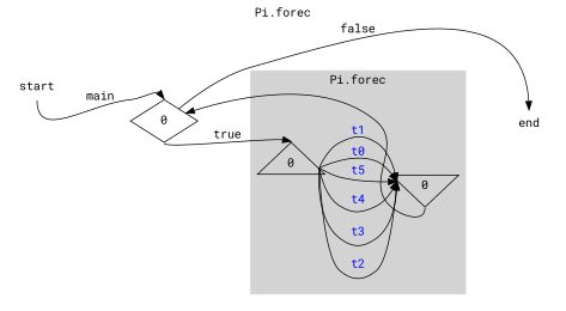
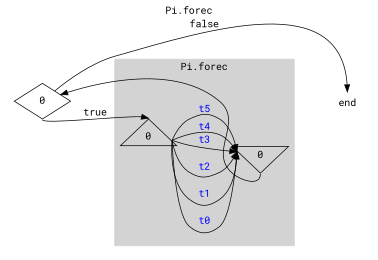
  digraph {
    label="Pi.forec"
    labeljust=c
    labelloc=t
    ordering=out
    rankdir=LR
    fontname="Roboto Mono"
    node [fixedsize=true shape=plaintext fontname="Roboto Mono"]
    edge [fontname="Roboto Mono" headport=n tailport=s]
-   start [height=0.4 width=1.1]
    n2 [height=0.7 label=0 shape=diamond width=1.1]
    n3 [height=0.7 label=0 shape=invtriangle width=1.1]
    end [height=0.4 width=1.1]
    n5 [height=0.7 label=0 shape=triangle width=1.1]
    subgraph sub_1 {
-     start
      n2
      n3
      end
    }
    subgraph cluster_2 {
      style=invis
      n2
      subgraph sub_3 {
        style=invis
      }
      subgraph cluster_4 {
        color=lightgrey
        style=filled
        n3
        n5
      }
    }
-   start -> n2 [style=invis headport="" tailport=""]
-   start -> n2 [label=main weight=2]
    n2 -> end [label=false tailport=""]
    n2 -> n5 [label=true weight=2]
    n3 -> n2 [constraint=false headport=""]
    n3 -> end [style=invis headport="" tailport=""]
    n5 -> n3 [fontcolor=blue label=t0 samehead=0 sametail=0]
    n5 -> n3 [fontcolor=blue label=t1 samehead=0 sametail=0]
    n5 -> n3 [fontcolor=blue label=t2 samehead=0 sametail=0]
    n5 -> n3 [fontcolor=blue label=t3 samehead=0 sametail=0]
    n5 -> n3 [fontcolor=blue label=t4 samehead=0 sametail=0]
    n5 -> n3 [fontcolor=blue label=t5 samehead=0 sametail=0]
  }
